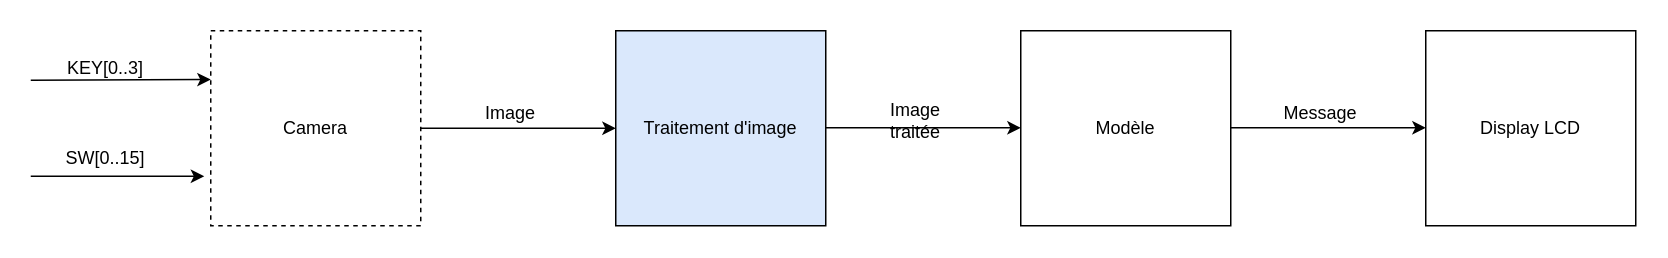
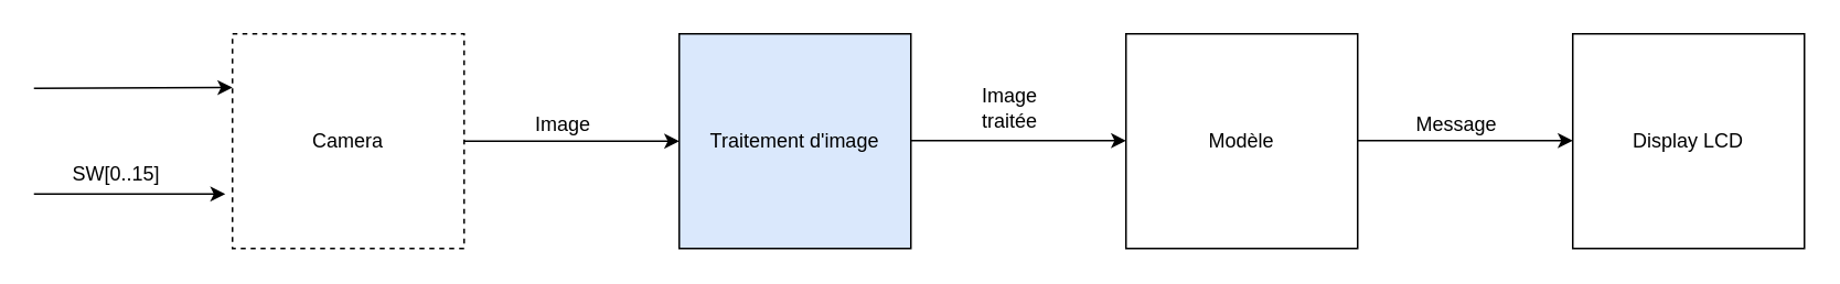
  <mxCell id="0" />
  <mxCell id="1" parent="0" />
  <mxCell id="2" value="Camera" style="rounded=0;whiteSpace=wrap;html=1;dashed=1;" vertex="1" parent="1"><mxGeometry x="140" y="20" width="140" height="130" as="geometry" /></mxCell>
  <mxCell id="3" value="" style="endArrow=classic;html=1;rounded=0;entryX=0;entryY=0.25;entryDx=0;entryDy=0;" edge="1" parent="1" target="2"><mxGeometry width="50" height="50" relative="1" as="geometry"><mxPoint x="20" y="53" as="sourcePoint" /><mxPoint x="450" y="60" as="targetPoint" /></mxGeometry></mxCell>
  <mxCell id="4" value="" style="endArrow=classic;html=1;rounded=0;entryX=-0.031;entryY=0.746;entryDx=0;entryDy=0;entryPerimeter=0;" edge="1" parent="1" target="2"><mxGeometry width="50" height="50" relative="1" as="geometry"><mxPoint x="20" y="117" as="sourcePoint" /><mxPoint x="450" y="60" as="targetPoint" /></mxGeometry></mxCell>
- <mxCell id="5" value="KEY[0..3]" style="text;html=1;align=center;verticalAlign=middle;whiteSpace=wrap;rounded=0;" vertex="1" parent="1"><mxGeometry x="40" y="30" width="60" height="30" as="geometry" /></mxCell>
  <mxCell id="6" value="SW[0..15]" style="text;html=1;align=center;verticalAlign=middle;whiteSpace=wrap;rounded=0;" vertex="1" parent="1"><mxGeometry x="40" y="90" width="60" height="30" as="geometry" /></mxCell>
  <mxCell id="7" value="" style="endArrow=classic;html=1;rounded=0;exitX=1;exitY=0.5;exitDx=0;exitDy=0;" edge="1" parent="1" source="2"><mxGeometry width="50" height="50" relative="1" as="geometry"><mxPoint x="400" y="110" as="sourcePoint" /><mxPoint x="410" y="85" as="targetPoint" /></mxGeometry></mxCell>
  <mxCell id="8" value="Image" style="text;html=1;align=center;verticalAlign=middle;whiteSpace=wrap;rounded=0;" vertex="1" parent="1"><mxGeometry x="310" y="60" width="60" height="30" as="geometry" /></mxCell>
  <mxCell id="9" value="Traitement d'image" style="rounded=0;whiteSpace=wrap;html=1;fillColor=#dae8fc;" vertex="1" parent="1"><mxGeometry x="410" y="20" width="140" height="130" as="geometry" /></mxCell>
  <mxCell id="10" value="Modèle" style="rounded=0;whiteSpace=wrap;html=1;" vertex="1" parent="1"><mxGeometry x="680" y="20" width="140" height="130" as="geometry" /></mxCell>
  <mxCell id="11" value="" style="endArrow=classic;html=1;rounded=0;exitX=1;exitY=0.5;exitDx=0;exitDy=0;" edge="1" parent="1"><mxGeometry width="50" height="50" relative="1" as="geometry"><mxPoint x="550" y="84.67" as="sourcePoint" /><mxPoint x="680" y="84.67" as="targetPoint" /></mxGeometry></mxCell>
- <mxCell id="12" value="Image traitée" style="text;html=1;align=center;verticalAlign=middle;whiteSpace=wrap;rounded=0;" vertex="1" parent="1"><mxGeometry x="580" y="65" width="60" height="30" as="geometry" /></mxCell>
+ <mxCell id="12" value="Image traitée" style="text;html=1;align=center;verticalAlign=middle;whiteSpace=wrap;rounded=0;" vertex="1" parent="1"><mxGeometry x="580" y="50" width="60" height="30" as="geometry" /></mxCell>
  <mxCell id="13" value="" style="endArrow=classic;html=1;rounded=0;exitX=1;exitY=0.5;exitDx=0;exitDy=0;" edge="1" parent="1"><mxGeometry width="50" height="50" relative="1" as="geometry"><mxPoint x="820" y="84.67" as="sourcePoint" /><mxPoint x="950" y="84.67" as="targetPoint" /></mxGeometry></mxCell>
  <mxCell id="14" value="Message" style="text;html=1;align=center;verticalAlign=middle;whiteSpace=wrap;rounded=0;" vertex="1" parent="1"><mxGeometry x="850" y="60" width="60" height="30" as="geometry" /></mxCell>
  <mxCell id="15" value="Display LCD" style="rounded=0;whiteSpace=wrap;html=1;" vertex="1" parent="1"><mxGeometry x="950" y="20" width="140" height="130" as="geometry" /></mxCell>
